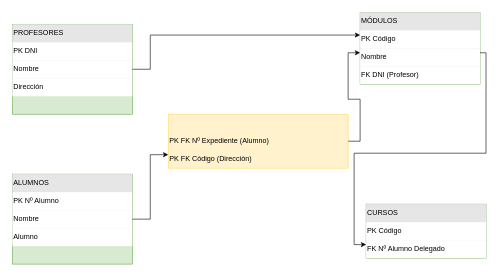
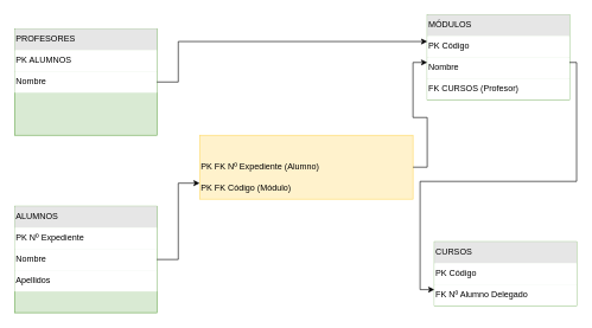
  <mxCell id="0" />
  <mxCell id="1" parent="0" />
  <mxCell id="2" value="" style="shape=rectangle;whiteSpace=wrap;html=1;fillColor=#D9EAD3;strokeColor=#6AA84F;" parent="1" vertex="1"><mxGeometry x="20" y="40" width="200" height="150" as="geometry" /></mxCell>
  <mxCell id="3" value="PROFESORES" style="text;html=1;stroke=none;fillColor=#E6E6E6;" parent="2" vertex="1"><mxGeometry width="200" height="30" as="geometry" /></mxCell>
- <mxCell id="4" value="PK DNI" style="text;html=1;fillColor=#FFFFFF;" parent="2" vertex="1"><mxGeometry y="30" width="200" height="30" as="geometry" /></mxCell>
+ <mxCell id="4" value="PK ALUMNOS" style="text;html=1;fillColor=#FFFFFF;" parent="2" vertex="1"><mxGeometry y="30" width="200" height="30" as="geometry" /></mxCell>
  <mxCell id="5" value="Nombre" style="text;html=1;fillColor=#FFFFFF;" parent="2" vertex="1"><mxGeometry y="60" width="200" height="30" as="geometry" /></mxCell>
- <mxCell id="6" value="Dirección" style="text;html=1;fillColor=#FFFFFF;" parent="2" vertex="1"><mxGeometry y="90" width="200" height="30" as="geometry" /></mxCell>
  <mxCell id="7" value="" style="shape=rectangle;whiteSpace=wrap;html=1;fillColor=#D9EAD3;strokeColor=#6AA84F;" parent="1" vertex="1"><mxGeometry x="600" y="20" width="200" height="120" as="geometry" /></mxCell>
  <mxCell id="8" value="MÓDULOS" style="text;html=1;stroke=none;fillColor=#E6E6E6;" parent="7" vertex="1"><mxGeometry width="200" height="30" as="geometry" /></mxCell>
  <mxCell id="9" value="PK Código" style="text;html=1;fillColor=#FFFFFF;" parent="7" vertex="1"><mxGeometry y="30" width="200" height="30" as="geometry" /></mxCell>
  <mxCell id="10" value="Nombre" style="text;html=1;fillColor=#FFFFFF;" parent="7" vertex="1"><mxGeometry y="60" width="200" height="30" as="geometry" /></mxCell>
- <mxCell id="11" value="FK DNI (Profesor)" style="text;html=1;fillColor=#FFFFFF;" parent="7" vertex="1"><mxGeometry y="90" width="200" height="30" as="geometry" /></mxCell>
+ <mxCell id="11" value="FK CURSOS (Profesor)" style="text;html=1;fillColor=#FFFFFF;" parent="7" vertex="1"><mxGeometry y="90" width="200" height="30" as="geometry" /></mxCell>
  <mxCell id="12" value="" style="shape=rectangle;whiteSpace=wrap;html=1;fillColor=#D9EAD3;strokeColor=#6AA84F;" parent="1" vertex="1"><mxGeometry x="20" y="290" width="200" height="150" as="geometry" /></mxCell>
  <mxCell id="13" value="ALUMNOS" style="text;html=1;stroke=none;fillColor=#E6E6E6;" parent="12" vertex="1"><mxGeometry width="200" height="30" as="geometry" /></mxCell>
- <mxCell id="14" value="PK Nº Alumno" style="text;html=1;fillColor=#FFFFFF;" parent="12" vertex="1"><mxGeometry y="30" width="200" height="30" as="geometry" /></mxCell>
+ <mxCell id="14" value="PK Nº Expediente" style="text;html=1;fillColor=#FFFFFF;" parent="12" vertex="1"><mxGeometry y="30" width="200" height="30" as="geometry" /></mxCell>
  <mxCell id="15" value="Nombre" style="text;html=1;fillColor=#FFFFFF;" parent="12" vertex="1"><mxGeometry y="60" width="200" height="30" as="geometry" /></mxCell>
- <mxCell id="16" value="Alumno" style="text;html=1;fillColor=#FFFFFF;" parent="12" vertex="1"><mxGeometry y="90" width="200" height="30" as="geometry" /></mxCell>
+ <mxCell id="16" value="Apellidos" style="text;html=1;fillColor=#FFFFFF;" parent="12" vertex="1"><mxGeometry y="90" width="200" height="30" as="geometry" /></mxCell>
  <mxCell id="17" value="" style="shape=rectangle;whiteSpace=wrap;html=1;fillColor=#FFF2CC;strokeColor=#FFD966;" parent="1" vertex="1"><mxGeometry x="280" y="190" width="300" height="90" as="geometry" /></mxCell>
  <mxCell id="18" value="PK FK Nº Expediente (Alumno)" style="text;html=1;" parent="17" vertex="1"><mxGeometry y="30" width="300" height="30" as="geometry" /></mxCell>
- <mxCell id="19" value="PK FK Código (Dirección)" style="text;html=1;" parent="17" vertex="1"><mxGeometry y="60" width="300" height="30" as="geometry" /></mxCell>
+ <mxCell id="19" value="PK FK Código (Módulo)" style="text;html=1;" parent="17" vertex="1"><mxGeometry y="60" width="300" height="30" as="geometry" /></mxCell>
  <mxCell id="20" value="" style="shape=rectangle;whiteSpace=wrap;html=1;fillColor=#D9EAD3;strokeColor=#6AA84F;" parent="1" vertex="1"><mxGeometry x="610" y="340" width="200" height="90" as="geometry" /></mxCell>
  <mxCell id="21" value="CURSOS" style="text;html=1;stroke=none;fillColor=#E6E6E6;" parent="20" vertex="1"><mxGeometry width="200" height="30" as="geometry" /></mxCell>
  <mxCell id="22" value="PK Código" style="text;html=1;fillColor=#FFFFFF;" parent="20" vertex="1"><mxGeometry y="30" width="200" height="30" as="geometry" /></mxCell>
  <mxCell id="23" value="FK Nº Alumno Delegado" style="text;html=1;fillColor=#FFFFFF;" parent="20" vertex="1"><mxGeometry y="60" width="200" height="30" as="geometry" /></mxCell>
  <mxCell id="24" style="edgeStyle=orthogonalEdgeStyle;rounded=0;orthogonalLoop=1;jettySize=auto;html=1;" parent="1" source="5" edge="1"><mxGeometry relative="1" as="geometry"><mxPoint x="600" y="58" as="targetPoint" /><Array as="points"><mxPoint x="250" y="115" /><mxPoint x="250" y="58" /></Array></mxGeometry></mxCell>
  <mxCell id="25" style="edgeStyle=orthogonalEdgeStyle;rounded=0;orthogonalLoop=1;jettySize=auto;html=1;entryX=0;entryY=0.25;entryDx=0;entryDy=0;" parent="1" source="15" target="19" edge="1"><mxGeometry relative="1" as="geometry" /></mxCell>
  <mxCell id="26" style="edgeStyle=orthogonalEdgeStyle;rounded=0;orthogonalLoop=1;jettySize=auto;html=1;entryX=0;entryY=0.25;entryDx=0;entryDy=0;" parent="1" source="18" target="10" edge="1"><mxGeometry relative="1" as="geometry" /></mxCell>
  <mxCell id="27" style="edgeStyle=orthogonalEdgeStyle;rounded=0;orthogonalLoop=1;jettySize=auto;html=1;entryX=0;entryY=0.25;entryDx=0;entryDy=0;exitX=1;exitY=0.25;exitDx=0;exitDy=0;" parent="1" source="10" target="23" edge="1"><mxGeometry relative="1" as="geometry"><Array as="points"><mxPoint x="810" y="88" /><mxPoint x="810" y="255" /><mxPoint x="590" y="255" /><mxPoint x="590" y="408" /></Array></mxGeometry></mxCell>
